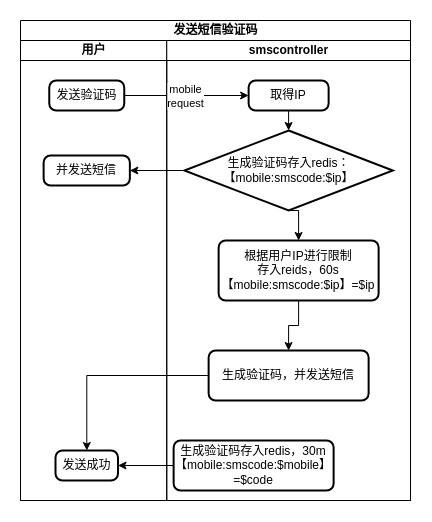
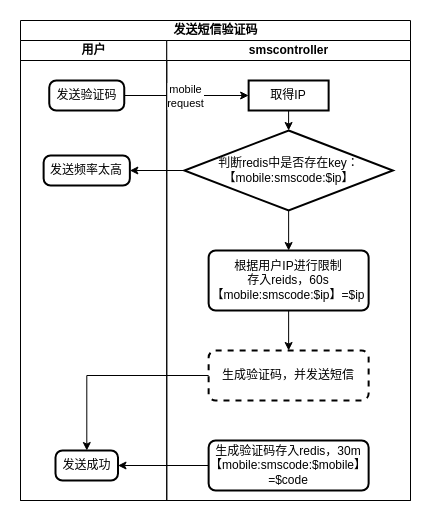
  <mxCell id="0" />
  <mxCell id="1" parent="0" />
  <mxCell id="2" value="发送短信验证码" style="swimlane;html=1;childLayout=stackLayout;resizeParent=1;resizeParentMax=0;startSize=20;" vertex="1" parent="1"><mxGeometry x="20" y="20" width="390" height="480" as="geometry" /></mxCell>
  <mxCell id="3" value="用户" style="swimlane;html=1;startSize=20;" vertex="1" parent="2"><mxGeometry y="20" width="146.25" height="460" as="geometry"><mxRectangle y="20" width="30" height="460" as="alternateBounds" /></mxGeometry></mxCell>
  <mxCell id="4" value="发送验证码" style="rounded=1;whiteSpace=wrap;html=1;absoluteArcSize=1;arcSize=14;strokeWidth=2;" vertex="1" parent="3"><mxGeometry x="28.75" y="40" width="75" height="30" as="geometry" /></mxCell>
  <mxCell id="5" value="发送成功" style="rounded=1;whiteSpace=wrap;html=1;absoluteArcSize=1;arcSize=14;strokeWidth=2;" vertex="1" parent="3"><mxGeometry x="35" y="410" width="62.5" height="30" as="geometry" /></mxCell>
- <mxCell id="6" value="并发送短信" style="rounded=1;whiteSpace=wrap;html=1;absoluteArcSize=1;arcSize=14;strokeWidth=2;" vertex="1" parent="3"><mxGeometry x="23.12" y="115" width="86.25" height="30" as="geometry" /></mxCell>
+ <mxCell id="6" value="发送频率太高" style="rounded=1;whiteSpace=wrap;html=1;absoluteArcSize=1;arcSize=14;strokeWidth=2;" vertex="1" parent="3"><mxGeometry x="23.12" y="115" width="86.25" height="30" as="geometry" /></mxCell>
  <mxCell id="7" value="" style="edgeStyle=orthogonalEdgeStyle;rounded=0;orthogonalLoop=1;jettySize=auto;html=1;" edge="1" parent="2" source="4" target="12"><mxGeometry relative="1" as="geometry" /></mxCell>
  <mxCell id="8" value="mobile&lt;br&gt;request" style="edgeLabel;html=1;align=center;verticalAlign=middle;resizable=0;points=[];" vertex="1" connectable="0" parent="7"><mxGeometry x="0.195" y="-1" relative="1" as="geometry"><mxPoint x="-13" y="-1" as="offset" /></mxGeometry></mxCell>
  <mxCell id="9" value="" style="edgeStyle=orthogonalEdgeStyle;rounded=0;orthogonalLoop=1;jettySize=auto;html=1;" edge="1" parent="2" source="16" target="5"><mxGeometry relative="1" as="geometry" /></mxCell>
  <mxCell id="10" value="smscontroller" style="swimlane;html=1;startSize=20;" vertex="1" parent="2"><mxGeometry x="146.25" y="20" width="243.75" height="460" as="geometry"><mxRectangle x="540" y="60" width="70" height="20" as="alternateBounds" /></mxGeometry></mxCell>
  <mxCell id="11" style="edgeStyle=orthogonalEdgeStyle;rounded=0;orthogonalLoop=1;jettySize=auto;html=1;" edge="1" parent="10" source="12" target="19"><mxGeometry relative="1" as="geometry" /></mxCell>
- <mxCell id="12" value="取得IP" style="rounded=1;whiteSpace=wrap;html=1;absoluteArcSize=1;arcSize=14;strokeWidth=2;" vertex="1" parent="10"><mxGeometry x="81.88" y="40" width="80" height="30" as="geometry" /></mxCell>
- <mxCell id="13" value="根据用户IP进行限制&lt;br&gt;存入reids，60s&lt;br&gt;【mobile:smscode:$ip】=$ip" style="rounded=1;whiteSpace=wrap;html=1;absoluteArcSize=1;arcSize=14;strokeWidth=2;" vertex="1" parent="10"><mxGeometry x="51.88" y="200" width="160" height="60" as="geometry" /></mxCell>
- <mxCell id="14" value="生成验证码，并发送短信" style="rounded=1;whiteSpace=wrap;html=1;absoluteArcSize=1;arcSize=14;strokeWidth=2;" vertex="1" parent="10"><mxGeometry x="41.88" y="310" width="160" height="50" as="geometry" /></mxCell>
+ <mxCell id="12" value="取得IP" style="whiteSpace=wrap;html=1;absoluteArcSize=1;arcSize=14;strokeWidth=2;rounded=0;" vertex="1" parent="10"><mxGeometry x="81.88" y="40" width="80" height="30" as="geometry" /></mxCell>
+ <mxCell id="13" value="根据用户IP进行限制&lt;br&gt;存入reids，60s&lt;br&gt;【mobile:smscode:$ip】=$ip" style="rounded=1;whiteSpace=wrap;html=1;absoluteArcSize=1;arcSize=14;strokeWidth=2;" vertex="1" parent="10"><mxGeometry x="41.88" y="210" width="160" height="60" as="geometry" /></mxCell>
+ <mxCell id="14" value="生成验证码，并发送短信" style="rounded=1;whiteSpace=wrap;html=1;absoluteArcSize=1;arcSize=14;strokeWidth=2;dashed=1;" vertex="1" parent="10"><mxGeometry x="41.88" y="310" width="160" height="50" as="geometry" /></mxCell>
  <mxCell id="15" value="" style="edgeStyle=orthogonalEdgeStyle;rounded=0;orthogonalLoop=1;jettySize=auto;html=1;" edge="1" parent="10" source="13" target="14"><mxGeometry relative="1" as="geometry" /></mxCell>
- <mxCell id="16" value="生成验证码存入redis，30m&lt;br&gt;【mobile:smscode:$mobile】=$code" style="rounded=1;whiteSpace=wrap;html=1;absoluteArcSize=1;arcSize=14;strokeWidth=2;" vertex="1" parent="10"><mxGeometry x="6.88" y="400" width="160" height="50" as="geometry" /></mxCell>
+ <mxCell id="16" value="生成验证码存入redis，30m&lt;br&gt;【mobile:smscode:$mobile】=$code" style="rounded=1;whiteSpace=wrap;html=1;absoluteArcSize=1;arcSize=14;strokeWidth=2;" vertex="1" parent="10"><mxGeometry x="41.88" y="400" width="160" height="50" as="geometry" /></mxCell>
  <mxCell id="17" value="" style="edgeStyle=orthogonalEdgeStyle;rounded=0;orthogonalLoop=1;jettySize=auto;html=1;" edge="1" parent="10" source="14" target="5"><mxGeometry relative="1" as="geometry" /></mxCell>
  <mxCell id="18" style="edgeStyle=orthogonalEdgeStyle;rounded=0;orthogonalLoop=1;jettySize=auto;html=1;exitX=0.5;exitY=1;exitDx=0;exitDy=0;exitPerimeter=0;entryX=0.5;entryY=0;entryDx=0;entryDy=0;" edge="1" parent="10" source="19" target="13"><mxGeometry relative="1" as="geometry" /></mxCell>
- <mxCell id="19" value="&lt;span&gt;生成验证码存入redis：&lt;/span&gt;&lt;br&gt;&lt;span&gt;【mobile:smscode:$ip】&lt;/span&gt;" style="strokeWidth=2;html=1;shape=mxgraph.flowchart.decision;whiteSpace=wrap;" vertex="1" parent="10"><mxGeometry x="17.63" y="90" width="208.5" height="80" as="geometry" /></mxCell>
+ <mxCell id="19" value="&lt;span&gt;判断redis中是否存在key：&lt;/span&gt;&lt;br&gt;&lt;span&gt;【mobile:smscode:$ip】&lt;/span&gt;" style="strokeWidth=2;html=1;shape=mxgraph.flowchart.decision;whiteSpace=wrap;" vertex="1" parent="10"><mxGeometry x="17.63" y="90" width="208.5" height="80" as="geometry" /></mxCell>
  <mxCell id="20" style="edgeStyle=orthogonalEdgeStyle;rounded=0;orthogonalLoop=1;jettySize=auto;html=1;" edge="1" parent="2" source="19" target="6"><mxGeometry relative="1" as="geometry" /></mxCell>
